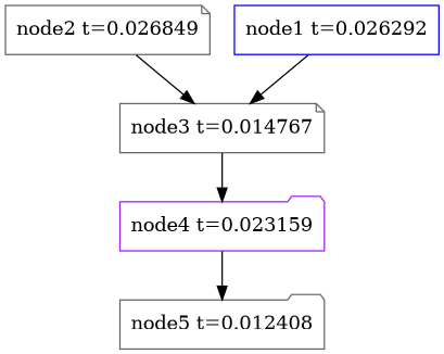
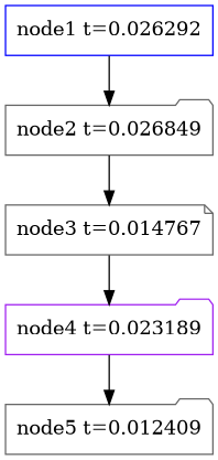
  digraph {
    node [color=gray40 shape=folder]
-   n1 [label="node5 t=0.012408"]
-   n2 [color=purple label="node4 t=0.023159"]
+   n1 [label="node5 t=0.012409"]
+   n2 [color=purple label="node4 t=0.023189"]
    n3 [label="node3 t=0.014767" shape=note]
-   n4 [label="node2 t=0.026849" shape=note]
+   n4 [label="node2 t=0.026849"]
    n5 [color=blue label="node1 t=0.026292" shape=box]
    n2 -> n1
    n3 -> n2
    n4 -> n3
-   n5 -> n3
+   n5 -> n4
  }
